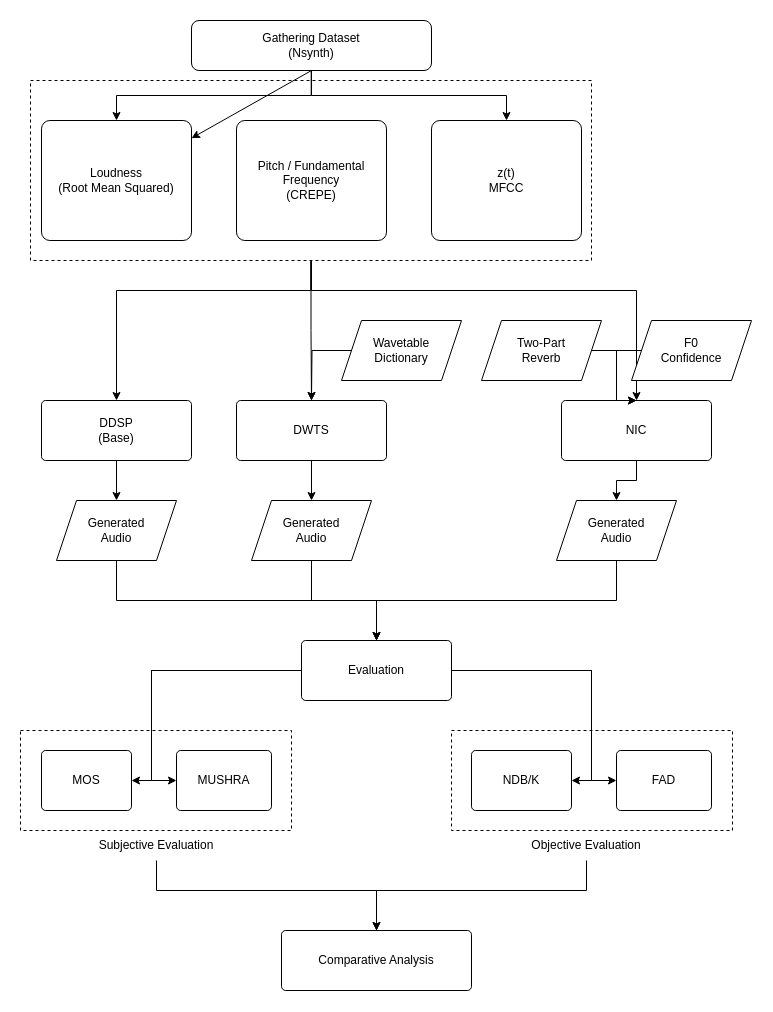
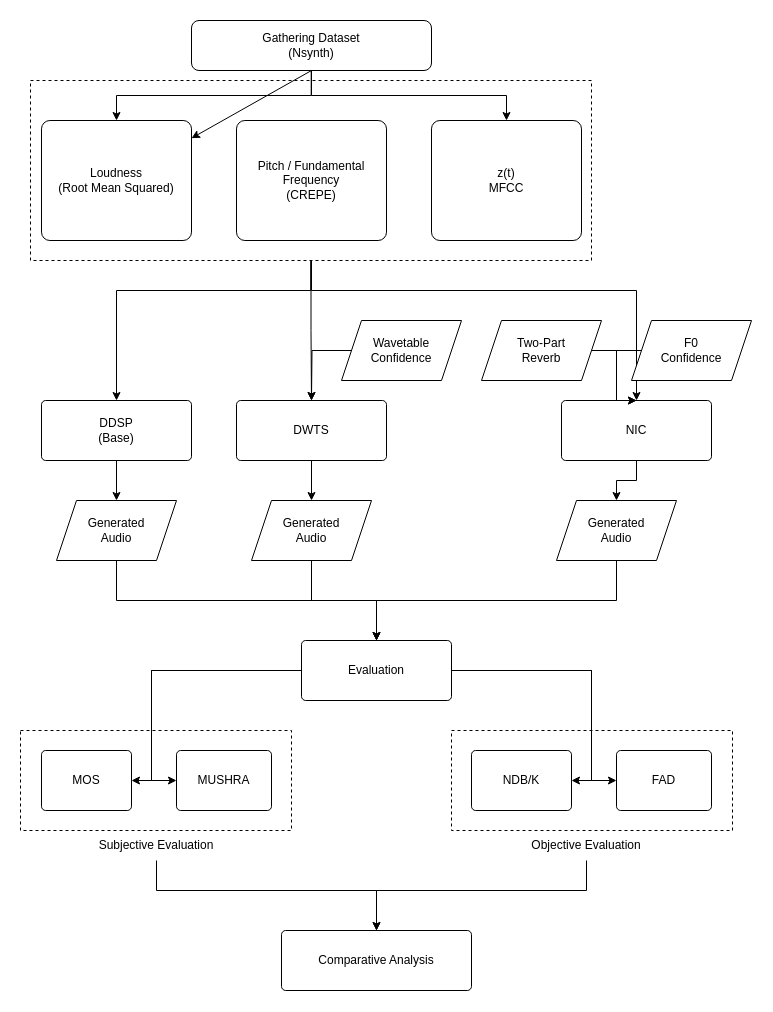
  <mxCell id="0" />
  <mxCell id="1" parent="0" />
  <mxCell id="2" value="Gathering Dataset&lt;div&gt;(Nsynth)&lt;/div&gt;" style="rounded=1;whiteSpace=wrap;html=1;fontSize=12;glass=0;strokeWidth=1;shadow=0;" parent="1" vertex="1"><mxGeometry x="191" y="20" width="240" height="50" as="geometry" /></mxCell>
  <mxCell id="3" value="Loudness&lt;div&gt;(Root Mean Squared)&lt;/div&gt;" style="rounded=1;whiteSpace=wrap;html=1;fontSize=12;glass=0;strokeWidth=1;shadow=0;arcSize=7;" vertex="1" parent="1"><mxGeometry x="41" y="120" width="150" height="120" as="geometry" /></mxCell>
  <mxCell id="4" value="Pitch / Fundamental Frequency&lt;div&gt;(CREPE)&lt;/div&gt;" style="rounded=1;whiteSpace=wrap;html=1;fontSize=12;glass=0;strokeWidth=1;shadow=0;arcSize=7;" vertex="1" parent="1"><mxGeometry x="236" y="120" width="150" height="120" as="geometry" /></mxCell>
  <mxCell id="5" value="z(t)&lt;div&gt;MFCC&lt;/div&gt;" style="rounded=1;whiteSpace=wrap;html=1;fontSize=12;glass=0;strokeWidth=1;shadow=0;arcSize=7;" vertex="1" parent="1"><mxGeometry x="431" y="120" width="150" height="120" as="geometry" /></mxCell>
  <mxCell id="6" value="" style="endArrow=classic;html=1;rounded=0;exitX=0.5;exitY=1;exitDx=0;exitDy=0;" edge="1" parent="1" source="2" target="3"><mxGeometry width="50" height="50" relative="1" as="geometry"><mxPoint x="271" y="150" as="sourcePoint" /><mxPoint x="321" y="100" as="targetPoint" /></mxGeometry></mxCell>
  <mxCell id="7" value="" style="endArrow=classic;html=1;rounded=0;exitX=0.5;exitY=1;exitDx=0;exitDy=0;entryX=0.5;entryY=0;entryDx=0;entryDy=0;edgeStyle=elbowEdgeStyle;elbow=vertical;" edge="1" parent="1" target="3"><mxGeometry width="50" height="50" relative="1" as="geometry"><mxPoint x="310.71" y="70" as="sourcePoint" /><mxPoint x="310.71" y="120" as="targetPoint" /></mxGeometry></mxCell>
  <mxCell id="8" value="" style="endArrow=classic;html=1;rounded=0;entryX=0.5;entryY=0;entryDx=0;entryDy=0;edgeStyle=elbowEdgeStyle;elbow=vertical;" edge="1" parent="1" target="5"><mxGeometry width="50" height="50" relative="1" as="geometry"><mxPoint x="311" y="70" as="sourcePoint" /><mxPoint x="126" y="130" as="targetPoint" /></mxGeometry></mxCell>
  <mxCell id="9" value="" style="rounded=0;whiteSpace=wrap;html=1;fillColor=none;dashed=1;" vertex="1" parent="1"><mxGeometry x="30" y="80" width="561" height="180" as="geometry" /></mxCell>
  <mxCell id="10" style="edgeStyle=orthogonalEdgeStyle;rounded=0;orthogonalLoop=1;jettySize=auto;html=1;entryX=0.5;entryY=0;entryDx=0;entryDy=0;" edge="1" parent="1" source="11" target="30"><mxGeometry relative="1" as="geometry" /></mxCell>
  <mxCell id="11" value="DDSP&lt;div&gt;(Base)&lt;/div&gt;" style="rounded=1;whiteSpace=wrap;html=1;fontSize=12;glass=0;strokeWidth=1;shadow=0;arcSize=7;" vertex="1" parent="1"><mxGeometry x="41" y="400" width="150" height="60" as="geometry" /></mxCell>
  <mxCell id="12" style="edgeStyle=orthogonalEdgeStyle;rounded=0;orthogonalLoop=1;jettySize=auto;html=1;entryX=0.5;entryY=0;entryDx=0;entryDy=0;" edge="1" parent="1" source="13" target="26"><mxGeometry relative="1" as="geometry" /></mxCell>
  <mxCell id="13" value="DWTS" style="rounded=1;whiteSpace=wrap;html=1;fontSize=12;glass=0;strokeWidth=1;shadow=0;arcSize=7;" vertex="1" parent="1"><mxGeometry x="236" y="400" width="150" height="60" as="geometry" /></mxCell>
  <mxCell id="14" style="edgeStyle=orthogonalEdgeStyle;rounded=0;orthogonalLoop=1;jettySize=auto;html=1;entryX=0.5;entryY=0;entryDx=0;entryDy=0;" edge="1" parent="1" source="15" target="28"><mxGeometry relative="1" as="geometry" /></mxCell>
  <mxCell id="15" value="NIC" style="rounded=1;whiteSpace=wrap;html=1;fontSize=12;glass=0;strokeWidth=1;shadow=0;arcSize=7;" vertex="1" parent="1"><mxGeometry x="561" y="400" width="150" height="60" as="geometry" /></mxCell>
  <mxCell id="16" value="" style="endArrow=classic;html=1;rounded=0;edgeStyle=elbowEdgeStyle;elbow=vertical;exitX=0.5;exitY=1;exitDx=0;exitDy=0;" edge="1" parent="1" source="9" target="13"><mxGeometry width="50" height="50" relative="1" as="geometry"><mxPoint x="321" y="280" as="sourcePoint" /><mxPoint x="516" y="320" as="targetPoint" /></mxGeometry></mxCell>
  <mxCell id="17" value="" style="endArrow=classic;html=1;rounded=0;edgeStyle=elbowEdgeStyle;elbow=vertical;exitX=0.5;exitY=1;exitDx=0;exitDy=0;entryX=0.5;entryY=0;entryDx=0;entryDy=0;" edge="1" parent="1" target="11"><mxGeometry width="50" height="50" relative="1" as="geometry"><mxPoint x="310.3" y="260" as="sourcePoint" /><mxPoint x="310.3" y="320" as="targetPoint" /><Array as="points"><mxPoint x="213" y="290" /></Array></mxGeometry></mxCell>
  <mxCell id="18" value="" style="endArrow=classic;html=1;rounded=0;edgeStyle=elbowEdgeStyle;elbow=vertical;entryX=0.5;entryY=0;entryDx=0;entryDy=0;" edge="1" parent="1" target="15"><mxGeometry width="50" height="50" relative="1" as="geometry"><mxPoint x="311" y="260" as="sourcePoint" /><mxPoint x="126" y="330" as="targetPoint" /><Array as="points"><mxPoint x="409" y="290" /></Array></mxGeometry></mxCell>
  <mxCell id="19" style="edgeStyle=orthogonalEdgeStyle;rounded=0;orthogonalLoop=1;jettySize=auto;html=1;" edge="1" parent="1" source="20"><mxGeometry relative="1" as="geometry"><mxPoint x="311" y="400" as="targetPoint" /></mxGeometry></mxCell>
- <mxCell id="20" value="Wavetable&lt;div&gt;Dictionary&lt;/div&gt;" style="shape=parallelogram;perimeter=parallelogramPerimeter;whiteSpace=wrap;html=1;fixedSize=1;" vertex="1" parent="1"><mxGeometry x="341" y="320" width="120" height="60" as="geometry" /></mxCell>
+ <mxCell id="20" value="Wavetable&lt;div&gt;Confidence&lt;/div&gt;" style="shape=parallelogram;perimeter=parallelogramPerimeter;whiteSpace=wrap;html=1;fixedSize=1;" vertex="1" parent="1"><mxGeometry x="341" y="320" width="120" height="60" as="geometry" /></mxCell>
  <mxCell id="21" style="edgeStyle=orthogonalEdgeStyle;rounded=0;orthogonalLoop=1;jettySize=auto;html=1;entryX=0.5;entryY=0;entryDx=0;entryDy=0;" edge="1" parent="1" source="22" target="15"><mxGeometry relative="1" as="geometry"><Array as="points"><mxPoint x="616" y="350" /></Array></mxGeometry></mxCell>
  <mxCell id="22" value="F0&lt;div&gt;Confidence&lt;/div&gt;" style="shape=parallelogram;perimeter=parallelogramPerimeter;whiteSpace=wrap;html=1;fixedSize=1;" vertex="1" parent="1"><mxGeometry x="631" y="320" width="120" height="60" as="geometry" /></mxCell>
  <mxCell id="23" style="edgeStyle=orthogonalEdgeStyle;rounded=0;orthogonalLoop=1;jettySize=auto;html=1;entryX=0.5;entryY=0;entryDx=0;entryDy=0;" edge="1" parent="1" source="24" target="15"><mxGeometry relative="1" as="geometry"><Array as="points"><mxPoint x="616" y="350" /></Array></mxGeometry></mxCell>
  <mxCell id="24" value="Two-Part&lt;div&gt;Reverb&lt;/div&gt;" style="shape=parallelogram;perimeter=parallelogramPerimeter;whiteSpace=wrap;html=1;fixedSize=1;" vertex="1" parent="1"><mxGeometry x="481" y="320" width="120" height="60" as="geometry" /></mxCell>
  <mxCell id="25" style="edgeStyle=orthogonalEdgeStyle;rounded=0;orthogonalLoop=1;jettySize=auto;html=1;entryX=0.5;entryY=0;entryDx=0;entryDy=0;" edge="1" parent="1" source="26" target="39"><mxGeometry relative="1" as="geometry" /></mxCell>
  <mxCell id="26" value="Generated&lt;div&gt;Audio&lt;/div&gt;" style="shape=parallelogram;perimeter=parallelogramPerimeter;whiteSpace=wrap;html=1;fixedSize=1;" vertex="1" parent="1"><mxGeometry x="251" y="500" width="120" height="60" as="geometry" /></mxCell>
  <mxCell id="27" style="edgeStyle=orthogonalEdgeStyle;rounded=0;orthogonalLoop=1;jettySize=auto;html=1;entryX=0.5;entryY=0;entryDx=0;entryDy=0;" edge="1" parent="1" source="28" target="39"><mxGeometry relative="1" as="geometry"><Array as="points"><mxPoint x="616" y="600" /><mxPoint x="376" y="600" /></Array></mxGeometry></mxCell>
  <mxCell id="28" value="Generated&lt;div&gt;Audio&lt;/div&gt;" style="shape=parallelogram;perimeter=parallelogramPerimeter;whiteSpace=wrap;html=1;fixedSize=1;" vertex="1" parent="1"><mxGeometry x="556" y="500" width="120" height="60" as="geometry" /></mxCell>
  <mxCell id="29" style="edgeStyle=orthogonalEdgeStyle;rounded=0;orthogonalLoop=1;jettySize=auto;html=1;entryX=0.5;entryY=0;entryDx=0;entryDy=0;" edge="1" parent="1" source="30" target="39"><mxGeometry relative="1" as="geometry"><Array as="points"><mxPoint x="116" y="600" /><mxPoint x="376" y="600" /></Array></mxGeometry></mxCell>
  <mxCell id="30" value="Generated&lt;div&gt;Audio&lt;/div&gt;" style="shape=parallelogram;perimeter=parallelogramPerimeter;whiteSpace=wrap;html=1;fixedSize=1;" vertex="1" parent="1"><mxGeometry x="56" y="500" width="120" height="60" as="geometry" /></mxCell>
  <mxCell id="31" value="MOS" style="rounded=1;whiteSpace=wrap;html=1;fontSize=12;glass=0;strokeWidth=1;shadow=0;arcSize=7;" vertex="1" parent="1"><mxGeometry x="41" y="750" width="90" height="60" as="geometry" /></mxCell>
  <mxCell id="32" value="MUSHRA" style="rounded=1;whiteSpace=wrap;html=1;fontSize=12;glass=0;strokeWidth=1;shadow=0;arcSize=7;" vertex="1" parent="1"><mxGeometry x="176" y="750" width="95" height="60" as="geometry" /></mxCell>
  <mxCell id="33" value="NDB/K" style="rounded=1;whiteSpace=wrap;html=1;fontSize=12;glass=0;strokeWidth=1;shadow=0;arcSize=7;" vertex="1" parent="1"><mxGeometry x="471" y="750" width="100" height="60" as="geometry" /></mxCell>
  <mxCell id="34" value="FAD" style="rounded=1;whiteSpace=wrap;html=1;fontSize=12;glass=0;strokeWidth=1;shadow=0;arcSize=7;" vertex="1" parent="1"><mxGeometry x="616" y="750" width="95" height="60" as="geometry" /></mxCell>
  <mxCell id="35" style="edgeStyle=orthogonalEdgeStyle;rounded=0;orthogonalLoop=1;jettySize=auto;html=1;entryX=1;entryY=0.5;entryDx=0;entryDy=0;" edge="1" parent="1" source="39" target="31"><mxGeometry relative="1" as="geometry"><Array as="points"><mxPoint x="151" y="670" /><mxPoint x="151" y="780" /></Array></mxGeometry></mxCell>
  <mxCell id="36" style="edgeStyle=orthogonalEdgeStyle;rounded=0;orthogonalLoop=1;jettySize=auto;html=1;entryX=0;entryY=0.5;entryDx=0;entryDy=0;" edge="1" parent="1" source="39" target="32"><mxGeometry relative="1" as="geometry"><Array as="points"><mxPoint x="151" y="670" /><mxPoint x="151" y="780" /></Array></mxGeometry></mxCell>
  <mxCell id="37" style="edgeStyle=orthogonalEdgeStyle;rounded=0;orthogonalLoop=1;jettySize=auto;html=1;entryX=1;entryY=0.5;entryDx=0;entryDy=0;" edge="1" parent="1" source="39" target="33"><mxGeometry relative="1" as="geometry"><Array as="points"><mxPoint x="591" y="670" /><mxPoint x="591" y="780" /></Array></mxGeometry></mxCell>
  <mxCell id="38" style="edgeStyle=orthogonalEdgeStyle;rounded=0;orthogonalLoop=1;jettySize=auto;html=1;entryX=0;entryY=0.5;entryDx=0;entryDy=0;" edge="1" parent="1" source="39" target="34"><mxGeometry relative="1" as="geometry"><Array as="points"><mxPoint x="591" y="670" /><mxPoint x="591" y="780" /></Array></mxGeometry></mxCell>
  <mxCell id="39" value="Evaluation" style="rounded=1;whiteSpace=wrap;html=1;fontSize=12;glass=0;strokeWidth=1;shadow=0;arcSize=7;" vertex="1" parent="1"><mxGeometry x="301" y="640" width="150" height="60" as="geometry" /></mxCell>
  <mxCell id="40" value="" style="rounded=0;whiteSpace=wrap;html=1;fillColor=none;dashed=1;" vertex="1" parent="1"><mxGeometry x="20" y="730" width="271" height="100" as="geometry" /></mxCell>
  <mxCell id="41" value="" style="rounded=0;whiteSpace=wrap;html=1;fillColor=none;dashed=1;" vertex="1" parent="1"><mxGeometry x="451" y="730" width="281" height="100" as="geometry" /></mxCell>
  <mxCell id="42" style="edgeStyle=orthogonalEdgeStyle;rounded=0;orthogonalLoop=1;jettySize=auto;html=1;entryX=0.5;entryY=0;entryDx=0;entryDy=0;" edge="1" parent="1" source="43" target="46"><mxGeometry relative="1" as="geometry"><Array as="points"><mxPoint x="156" y="890" /><mxPoint x="376" y="890" /></Array></mxGeometry></mxCell>
  <mxCell id="43" value="Subjective Evaluation" style="text;html=1;align=center;verticalAlign=middle;whiteSpace=wrap;rounded=0;" vertex="1" parent="1"><mxGeometry x="81" y="830" width="150" height="30" as="geometry" /></mxCell>
  <mxCell id="44" style="edgeStyle=orthogonalEdgeStyle;rounded=0;orthogonalLoop=1;jettySize=auto;html=1;entryX=0.5;entryY=0;entryDx=0;entryDy=0;" edge="1" parent="1" source="45" target="46"><mxGeometry relative="1" as="geometry"><Array as="points"><mxPoint x="586" y="890" /><mxPoint x="376" y="890" /></Array></mxGeometry></mxCell>
  <mxCell id="45" value="Objective Evaluation" style="text;html=1;align=center;verticalAlign=middle;whiteSpace=wrap;rounded=0;" vertex="1" parent="1"><mxGeometry x="511" y="830" width="150" height="30" as="geometry" /></mxCell>
  <mxCell id="46" value="Comparative Analysis" style="rounded=1;whiteSpace=wrap;html=1;fontSize=12;glass=0;strokeWidth=1;shadow=0;arcSize=7;" vertex="1" parent="1"><mxGeometry x="281" y="930" width="190" height="60" as="geometry" /></mxCell>
